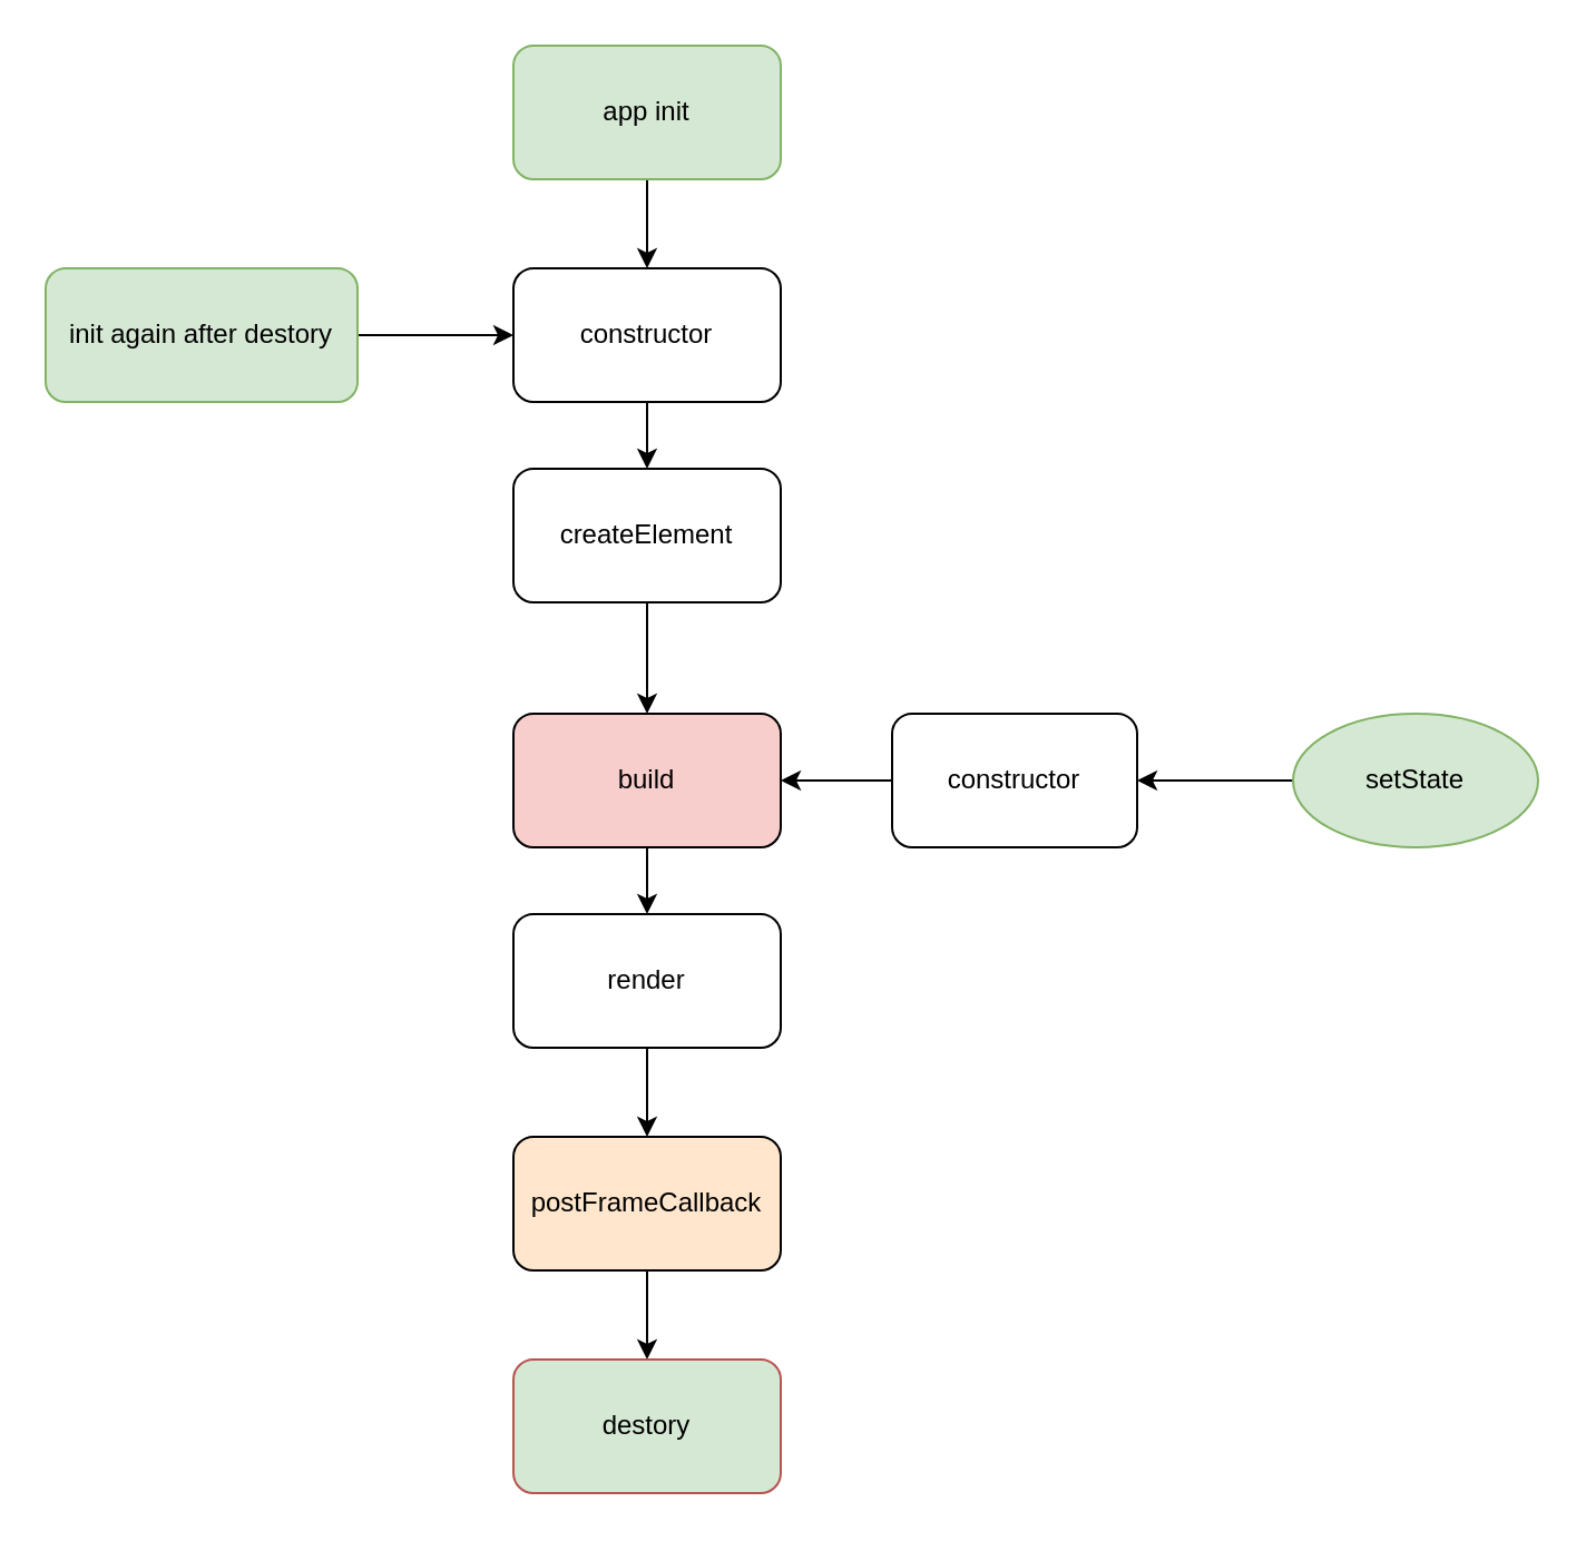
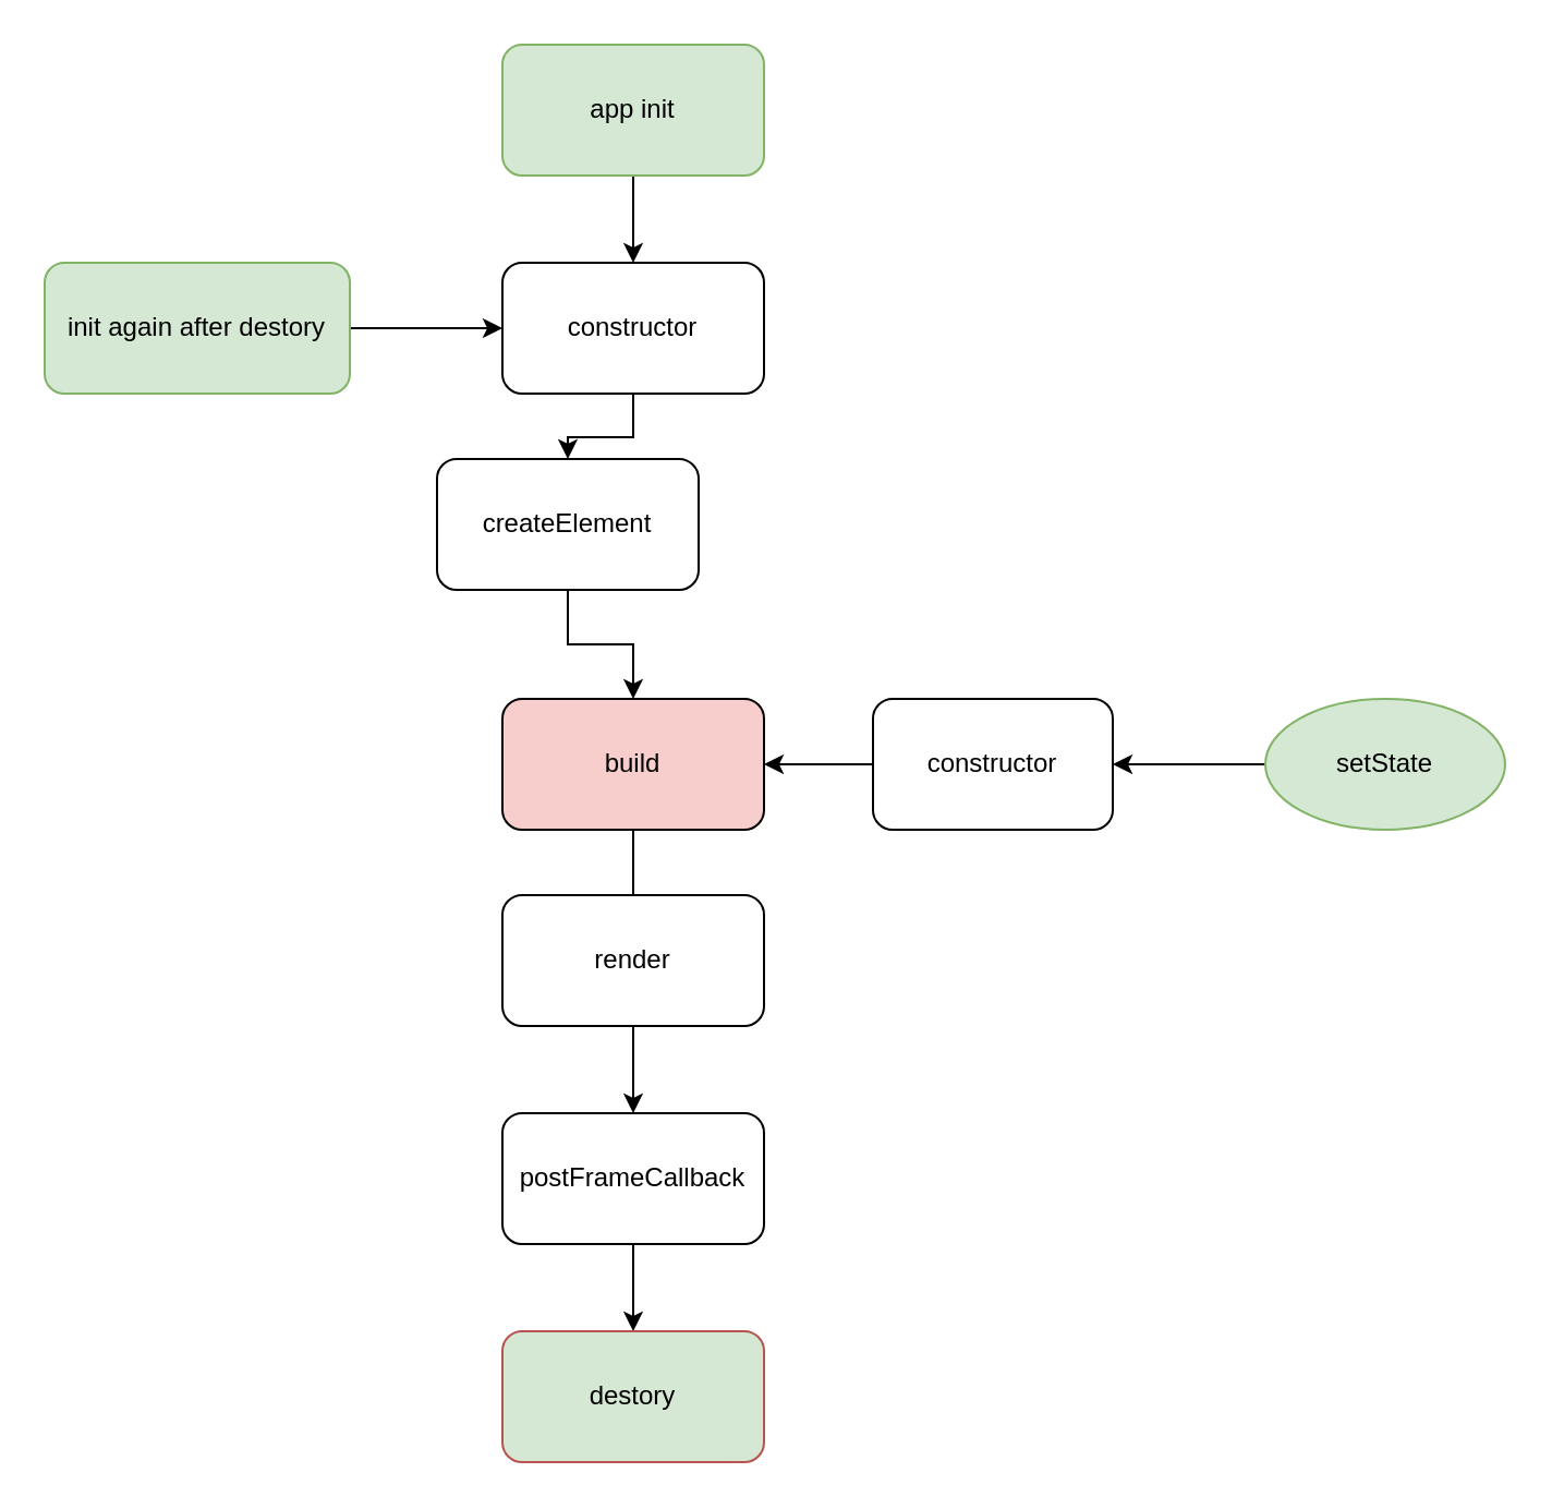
  <mxCell id="0" />
  <mxCell id="1" parent="0" />
  <mxCell id="2" style="edgeStyle=orthogonalEdgeStyle;rounded=0;orthogonalLoop=1;jettySize=auto;html=1;" edge="1" parent="1" source="3" target="5"><mxGeometry relative="1" as="geometry" /></mxCell>
- <mxCell id="3" value="createElement" style="rounded=1;whiteSpace=wrap;html=1;" vertex="1" parent="1"><mxGeometry x="230" y="210" width="120" height="60" as="geometry" /></mxCell>
- <mxCell id="4" style="edgeStyle=orthogonalEdgeStyle;rounded=0;orthogonalLoop=1;jettySize=auto;html=1;entryX=0.5;entryY=0;entryDx=0;entryDy=0;" edge="1" parent="1" source="5" target="7"><mxGeometry relative="1" as="geometry" /></mxCell>
+ <mxCell id="3" value="createElement" style="rounded=1;whiteSpace=wrap;html=1;" vertex="1" parent="1"><mxGeometry x="200" y="210" width="120" height="60" as="geometry" /></mxCell>
+ <mxCell id="4" style="edgeStyle=orthogonalEdgeStyle;rounded=0;orthogonalLoop=1;jettySize=auto;html=1;entryX=0.5;entryY=0;entryDx=0;entryDy=0;endArrow=none;" edge="1" parent="1" source="5" target="7"><mxGeometry relative="1" as="geometry" /></mxCell>
  <mxCell id="5" value="build" style="rounded=1;whiteSpace=wrap;html=1;fillColor=#f8cecc;" vertex="1" parent="1"><mxGeometry x="230" y="320" width="120" height="60" as="geometry" /></mxCell>
  <mxCell id="6" style="edgeStyle=orthogonalEdgeStyle;rounded=0;orthogonalLoop=1;jettySize=auto;html=1;entryX=0.5;entryY=0;entryDx=0;entryDy=0;" edge="1" parent="1" source="7" target="9"><mxGeometry relative="1" as="geometry" /></mxCell>
  <mxCell id="7" value="render" style="rounded=1;whiteSpace=wrap;html=1;" vertex="1" parent="1"><mxGeometry x="230" y="410" width="120" height="60" as="geometry" /></mxCell>
  <mxCell id="8" style="edgeStyle=orthogonalEdgeStyle;rounded=0;orthogonalLoop=1;jettySize=auto;html=1;entryX=0.5;entryY=0;entryDx=0;entryDy=0;" edge="1" parent="1" source="9" target="10"><mxGeometry relative="1" as="geometry" /></mxCell>
- <mxCell id="9" value="postFrameCallback" style="rounded=1;whiteSpace=wrap;html=1;fillColor=#ffe6cc;" vertex="1" parent="1"><mxGeometry x="230" y="510" width="120" height="60" as="geometry" /></mxCell>
+ <mxCell id="9" value="postFrameCallback" style="rounded=1;whiteSpace=wrap;html=1;" vertex="1" parent="1"><mxGeometry x="230" y="510" width="120" height="60" as="geometry" /></mxCell>
  <mxCell id="10" value="destory" style="rounded=1;whiteSpace=wrap;html=1;fillColor=#d5e8d4;strokeColor=#b85450;" vertex="1" parent="1"><mxGeometry x="230" y="610" width="120" height="60" as="geometry" /></mxCell>
  <mxCell id="11" style="edgeStyle=orthogonalEdgeStyle;rounded=0;orthogonalLoop=1;jettySize=auto;html=1;" edge="1" parent="1" source="12" target="14"><mxGeometry relative="1" as="geometry" /></mxCell>
  <mxCell id="12" value="app init" style="rounded=1;whiteSpace=wrap;html=1;fillColor=#d5e8d4;strokeColor=#82b366;" vertex="1" parent="1"><mxGeometry x="230" y="20" width="120" height="60" as="geometry" /></mxCell>
  <mxCell id="13" value="" style="edgeStyle=orthogonalEdgeStyle;rounded=0;orthogonalLoop=1;jettySize=auto;html=1;" edge="1" parent="1" source="14" target="3"><mxGeometry relative="1" as="geometry" /></mxCell>
  <mxCell id="14" value="constructor" style="rounded=1;whiteSpace=wrap;html=1;" vertex="1" parent="1"><mxGeometry x="230" y="120" width="120" height="60" as="geometry" /></mxCell>
  <mxCell id="15" style="edgeStyle=orthogonalEdgeStyle;rounded=0;orthogonalLoop=1;jettySize=auto;html=1;entryX=1;entryY=0.5;entryDx=0;entryDy=0;" edge="1" parent="1" source="16" target="18"><mxGeometry relative="1" as="geometry" /></mxCell>
  <mxCell id="16" value="setState" style="ellipse;whiteSpace=wrap;html=1;fillColor=#d5e8d4;strokeColor=#82b366;" vertex="1" parent="1"><mxGeometry x="580" y="320" width="110" height="60" as="geometry" /></mxCell>
  <mxCell id="17" style="edgeStyle=orthogonalEdgeStyle;rounded=0;orthogonalLoop=1;jettySize=auto;html=1;" edge="1" parent="1" source="18" target="5"><mxGeometry relative="1" as="geometry" /></mxCell>
  <mxCell id="18" value="constructor" style="rounded=1;whiteSpace=wrap;html=1;" vertex="1" parent="1"><mxGeometry x="400" y="320" width="110" height="60" as="geometry" /></mxCell>
  <mxCell id="19" style="edgeStyle=orthogonalEdgeStyle;rounded=0;orthogonalLoop=1;jettySize=auto;html=1;entryX=0;entryY=0.5;entryDx=0;entryDy=0;" edge="1" parent="1" source="20" target="14"><mxGeometry relative="1" as="geometry" /></mxCell>
  <mxCell id="20" value="init again after destory" style="rounded=1;whiteSpace=wrap;html=1;fillColor=#d5e8d4;strokeColor=#82b366;" vertex="1" parent="1"><mxGeometry x="20" y="120" width="140" height="60" as="geometry" /></mxCell>
